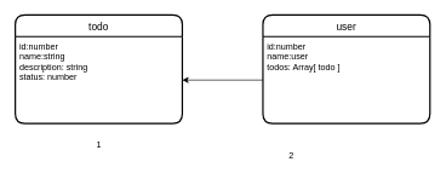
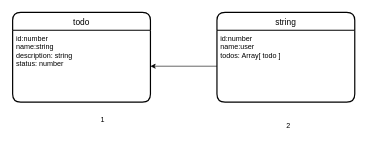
  <mxCell id="0" />
  <mxCell id="1" parent="0" />
  <mxCell id="2" value="todo" style="swimlane;childLayout=stackLayout;horizontal=1;startSize=30;horizontalStack=0;rounded=1;fontSize=14;fontStyle=0;strokeWidth=2;resizeParent=0;resizeLast=1;shadow=0;dashed=0;align=center;" vertex="1" parent="1"><mxGeometry x="20" y="20" width="230" height="150" as="geometry"><mxRectangle x="110" y="50" width="80" height="30" as="alternateBounds" /></mxGeometry></mxCell>
  <mxCell id="3" value="id:number&#10;name:string&#10;description: string&#10;status: number&#10;" style="align=left;strokeColor=none;fillColor=none;spacingLeft=4;fontSize=12;verticalAlign=top;resizable=0;rotatable=0;part=1;" vertex="1" parent="2"><mxGeometry y="30" width="230" height="120" as="geometry" /></mxCell>
- <mxCell id="4" value="user" style="swimlane;childLayout=stackLayout;horizontal=1;startSize=30;horizontalStack=0;rounded=1;fontSize=14;fontStyle=0;strokeWidth=2;resizeParent=0;resizeLast=1;shadow=0;dashed=0;align=center;" vertex="1" parent="1"><mxGeometry x="361" y="20" width="230" height="150" as="geometry"><mxRectangle x="110" y="50" width="80" height="30" as="alternateBounds" /></mxGeometry></mxCell>
+ <mxCell id="4" value="string" style="swimlane;childLayout=stackLayout;horizontal=1;startSize=30;horizontalStack=0;rounded=1;fontSize=14;fontStyle=0;strokeWidth=2;resizeParent=0;resizeLast=1;shadow=0;dashed=0;align=center;" vertex="1" parent="1"><mxGeometry x="361" y="20" width="230" height="150" as="geometry"><mxRectangle x="110" y="50" width="80" height="30" as="alternateBounds" /></mxGeometry></mxCell>
  <mxCell id="5" value="id:number&#10;name:user&#10;todos: Array[ todo ]&#10;" style="align=left;strokeColor=none;fillColor=none;spacingLeft=4;fontSize=12;verticalAlign=top;resizable=0;rotatable=0;part=1;" vertex="1" parent="4"><mxGeometry y="30" width="230" height="120" as="geometry" /></mxCell>
- <mxCell id="6" value="1" style="text;html=1;align=center;verticalAlign=middle;resizable=0;points=[];autosize=1;strokeColor=none;fillColor=none;" vertex="1" parent="1"><mxGeometry x="120" y="185" width="30" height="30" as="geometry" /></mxCell>
- <mxCell id="7" value="2" style="text;html=1;align=center;verticalAlign=middle;resizable=0;points=[];autosize=1;strokeColor=none;fillColor=none;" vertex="1" parent="1"><mxGeometry x="385" y="200" width="30" height="30" as="geometry" /></mxCell>
+ <mxCell id="6" value="1" style="text;html=1;align=center;verticalAlign=middle;resizable=0;points=[];autosize=1;strokeColor=none;fillColor=none;" vertex="1" parent="1"><mxGeometry x="155" y="185" width="30" height="30" as="geometry" /></mxCell>
+ <mxCell id="7" value="2" style="text;html=1;align=center;verticalAlign=middle;resizable=0;points=[];autosize=1;strokeColor=none;fillColor=none;" vertex="1" parent="1"><mxGeometry x="465" y="195" width="30" height="30" as="geometry" /></mxCell>
  <mxCell id="8" style="edgeStyle=orthogonalEdgeStyle;rounded=0;orthogonalLoop=1;jettySize=auto;html=1;" edge="1" parent="1" source="5" target="3"><mxGeometry relative="1" as="geometry" /></mxCell>
